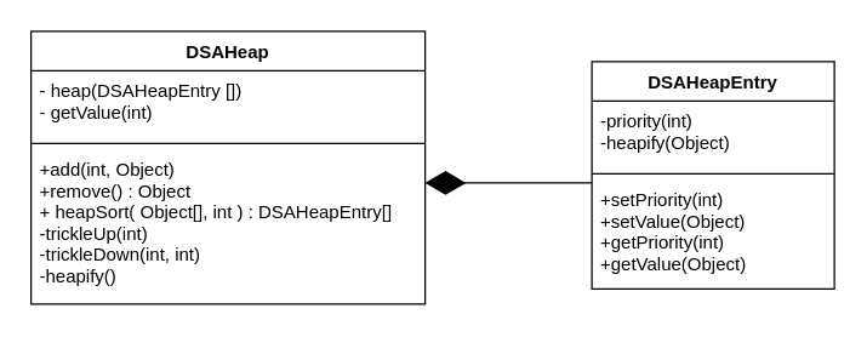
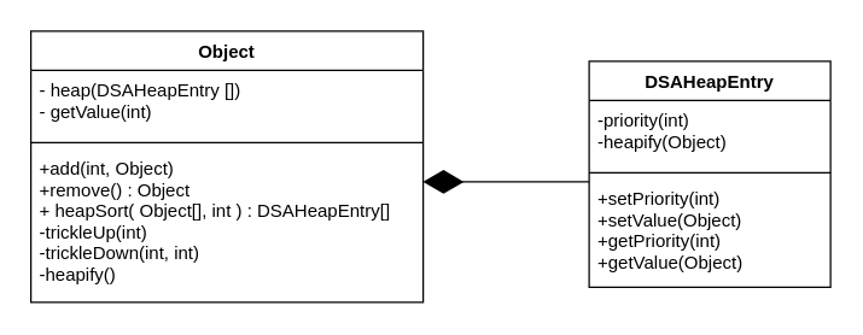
  <mxCell id="0" />
  <mxCell id="1" parent="0" />
- <mxCell id="2" value="DSAHeap" style="swimlane;fontStyle=1;align=center;verticalAlign=top;childLayout=stackLayout;horizontal=1;startSize=26;horizontalStack=0;resizeParent=1;resizeParentMax=0;resizeLast=0;collapsible=1;marginBottom=0;" vertex="1" parent="1"><mxGeometry x="20" y="20" width="260" height="180" as="geometry" /></mxCell>
+ <mxCell id="2" value="Object" style="swimlane;fontStyle=1;align=center;verticalAlign=top;childLayout=stackLayout;horizontal=1;startSize=26;horizontalStack=0;resizeParent=1;resizeParentMax=0;resizeLast=0;collapsible=1;marginBottom=0;" vertex="1" parent="1"><mxGeometry x="20" y="20" width="260" height="180" as="geometry" /></mxCell>
  <mxCell id="3" value="- heap(DSAHeapEntry [])&#10;- getValue(int)&#10;" style="text;strokeColor=none;fillColor=none;align=left;verticalAlign=top;spacingLeft=4;spacingRight=4;overflow=hidden;rotatable=0;points=[[0,0.5],[1,0.5]];portConstraint=eastwest;" vertex="1" parent="2"><mxGeometry y="26" width="260" height="44" as="geometry" /></mxCell>
  <mxCell id="4" value="" style="line;strokeWidth=1;fillColor=none;align=left;verticalAlign=middle;spacingTop=-1;spacingLeft=3;spacingRight=3;rotatable=0;labelPosition=right;points=[];portConstraint=eastwest;" vertex="1" parent="2"><mxGeometry y="70" width="260" height="8" as="geometry" /></mxCell>
  <mxCell id="5" value="+add(int, Object)&#10;+remove() : Object&#10;+ heapSort( Object[], int ) : DSAHeapEntry[]&#10;-trickleUp(int)&#10;-trickleDown(int, int)&#10;-heapify()&#10;&#10;&#10;" style="text;strokeColor=none;fillColor=none;align=left;verticalAlign=top;spacingLeft=4;spacingRight=4;overflow=hidden;rotatable=0;points=[[0,0.5],[1,0.5]];portConstraint=eastwest;" vertex="1" parent="2"><mxGeometry y="78" width="260" height="102" as="geometry" /></mxCell>
  <mxCell id="6" value="DSAHeapEntry" style="swimlane;fontStyle=1;align=center;verticalAlign=top;childLayout=stackLayout;horizontal=1;startSize=26;horizontalStack=0;resizeParent=1;resizeParentMax=0;resizeLast=0;collapsible=1;marginBottom=0;" vertex="1" parent="1"><mxGeometry x="390" y="40" width="160" height="150" as="geometry" /></mxCell>
  <mxCell id="7" value="-priority(int)&#10;-heapify(Object)&#10;" style="text;strokeColor=none;fillColor=none;align=left;verticalAlign=top;spacingLeft=4;spacingRight=4;overflow=hidden;rotatable=0;points=[[0,0.5],[1,0.5]];portConstraint=eastwest;" vertex="1" parent="6"><mxGeometry y="26" width="160" height="44" as="geometry" /></mxCell>
  <mxCell id="8" value="" style="line;strokeWidth=1;fillColor=none;align=left;verticalAlign=middle;spacingTop=-1;spacingLeft=3;spacingRight=3;rotatable=0;labelPosition=right;points=[];portConstraint=eastwest;" vertex="1" parent="6"><mxGeometry y="70" width="160" height="8" as="geometry" /></mxCell>
  <mxCell id="9" value="+setPriority(int)&#10;+setValue(Object)&#10;+getPriority(int)&#10;+getValue(Object)&#10;" style="text;strokeColor=none;fillColor=none;align=left;verticalAlign=top;spacingLeft=4;spacingRight=4;overflow=hidden;rotatable=0;points=[[0,0.5],[1,0.5]];portConstraint=eastwest;" vertex="1" parent="6"><mxGeometry y="78" width="160" height="72" as="geometry" /></mxCell>
  <mxCell id="10" value="" style="endArrow=diamondThin;endFill=1;endSize=24;html=1;" edge="1" parent="1"><mxGeometry width="160" relative="1" as="geometry"><mxPoint x="390" y="120" as="sourcePoint" /><mxPoint x="280" y="120" as="targetPoint" /></mxGeometry></mxCell>
